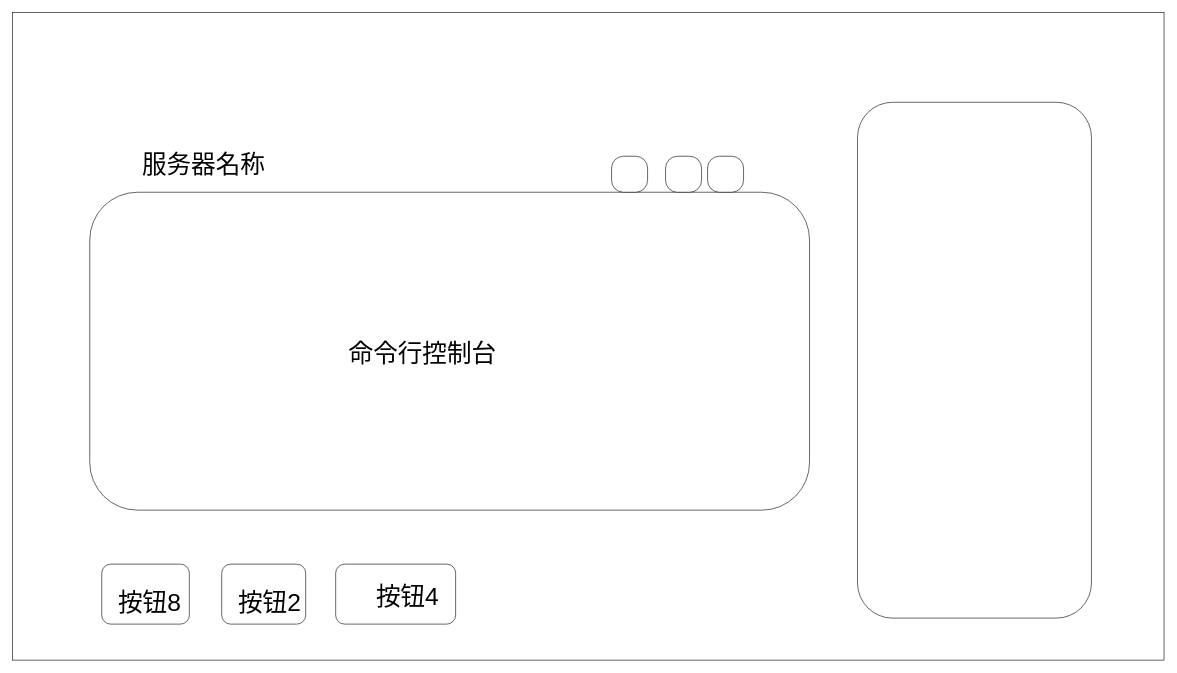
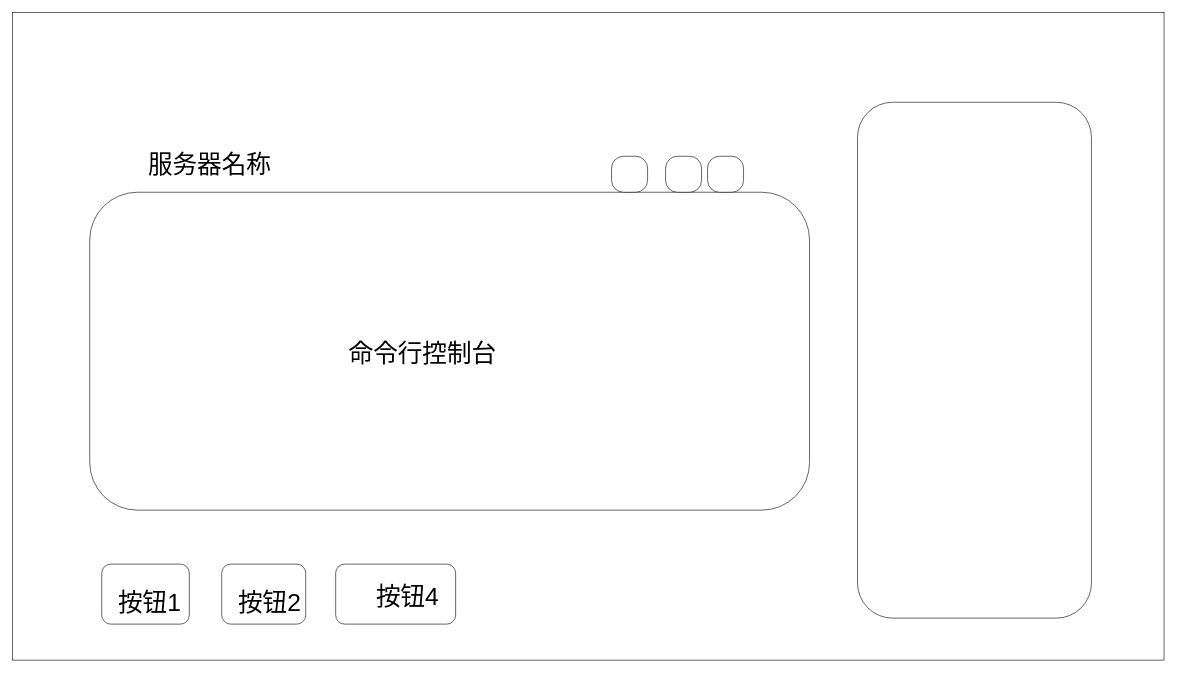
  <mxCell id="0" />
  <mxCell id="1" parent="0" />
  <mxCell id="2" value="" style="rounded=0;whiteSpace=wrap;html=1;" vertex="1" parent="1"><mxGeometry x="20" y="20" width="1920" height="1080" as="geometry" /></mxCell>
  <mxCell id="3" value="" style="rounded=1;whiteSpace=wrap;html=1;" vertex="1" parent="1"><mxGeometry x="149" y="320" width="1200" height="530" as="geometry" /></mxCell>
  <mxCell id="4" value="" style="rounded=1;whiteSpace=wrap;html=1;" vertex="1" parent="1"><mxGeometry x="169" y="940" width="146" height="100" as="geometry" /></mxCell>
  <mxCell id="5" value="" style="rounded=1;whiteSpace=wrap;html=1;" vertex="1" parent="1"><mxGeometry x="369" y="940" width="140" height="100" as="geometry" /></mxCell>
  <mxCell id="6" value="" style="rounded=1;whiteSpace=wrap;html=1;" vertex="1" parent="1"><mxGeometry x="559" y="940" width="200" height="100" as="geometry" /></mxCell>
  <mxCell id="7" value="" style="rounded=1;whiteSpace=wrap;html=1;" vertex="1" parent="1"><mxGeometry x="1429" y="170" width="390" height="860" as="geometry" /></mxCell>
- <mxCell id="8" value="&lt;font style=&quot;font-size: 41px;&quot;&gt;服务器名称&lt;/font&gt;" style="text;html=1;align=center;verticalAlign=middle;whiteSpace=wrap;rounded=0;" vertex="1" parent="1"><mxGeometry x="219" y="260" width="240" height="30" as="geometry" /></mxCell>
+ <mxCell id="8" value="&lt;font style=&quot;font-size: 41px;&quot;&gt;服务器名称&lt;/font&gt;" style="text;html=1;align=center;verticalAlign=middle;whiteSpace=wrap;rounded=0;" vertex="1" parent="1"><mxGeometry x="229" y="260" width="240" height="30" as="geometry" /></mxCell>
  <mxCell id="9" value="" style="rounded=1;whiteSpace=wrap;html=1;arcSize=33;" vertex="1" parent="1"><mxGeometry x="1019" y="260" width="60" height="60" as="geometry" /></mxCell>
  <mxCell id="10" value="" style="rounded=1;whiteSpace=wrap;html=1;arcSize=33;" vertex="1" parent="1"><mxGeometry x="1109" y="260" width="60" height="60" as="geometry" /></mxCell>
  <mxCell id="11" value="" style="rounded=1;whiteSpace=wrap;html=1;arcSize=33;" vertex="1" parent="1"><mxGeometry x="1179" y="260" width="60" height="60" as="geometry" /></mxCell>
  <mxCell id="12" value="&lt;font style=&quot;font-size: 41px;&quot;&gt;命令行控制台&lt;/font&gt;" style="text;html=1;align=center;verticalAlign=middle;whiteSpace=wrap;rounded=0;" vertex="1" parent="1"><mxGeometry x="539" y="575" width="330" height="30" as="geometry" /></mxCell>
- <mxCell id="13" value="&lt;font style=&quot;font-size: 41px;&quot;&gt;按钮8&lt;/font&gt;" style="text;html=1;align=center;verticalAlign=middle;whiteSpace=wrap;rounded=0;" vertex="1" parent="1"><mxGeometry x="129" y="989" width="240" height="30" as="geometry" /></mxCell>
+ <mxCell id="13" value="&lt;font style=&quot;font-size: 41px;&quot;&gt;按钮1&lt;/font&gt;" style="text;html=1;align=center;verticalAlign=middle;whiteSpace=wrap;rounded=0;" vertex="1" parent="1"><mxGeometry x="129" y="989" width="240" height="30" as="geometry" /></mxCell>
  <mxCell id="14" value="&lt;font style=&quot;font-size: 41px;&quot;&gt;按钮2&lt;/font&gt;" style="text;html=1;align=center;verticalAlign=middle;whiteSpace=wrap;rounded=0;" vertex="1" parent="1"><mxGeometry x="329" y="989" width="240" height="30" as="geometry" /></mxCell>
  <mxCell id="15" value="&lt;font style=&quot;font-size: 41px;&quot;&gt;按钮4&lt;/font&gt;" style="text;html=1;align=center;verticalAlign=middle;whiteSpace=wrap;rounded=0;" vertex="1" parent="1"><mxGeometry x="559" y="980" width="240" height="30" as="geometry" /></mxCell>
